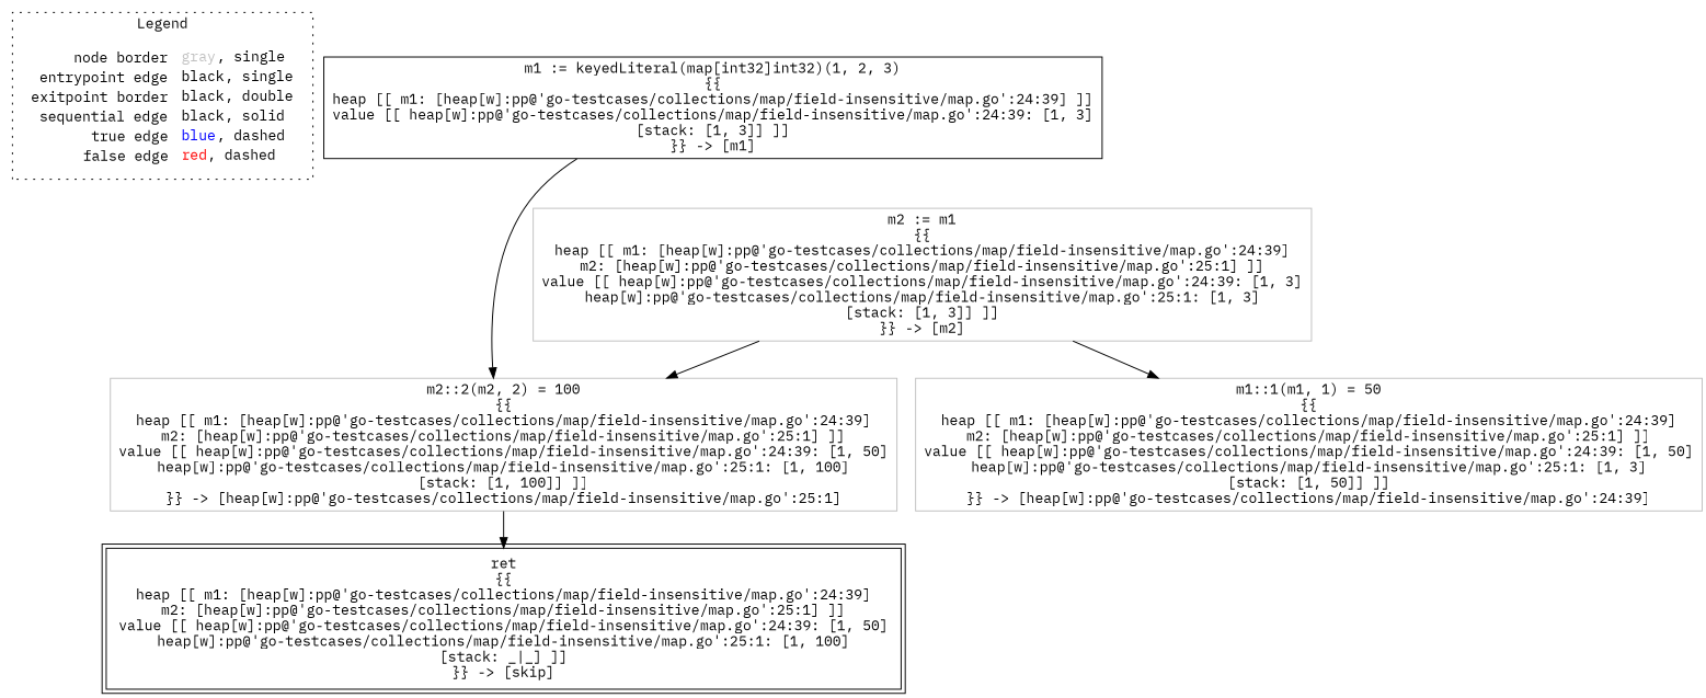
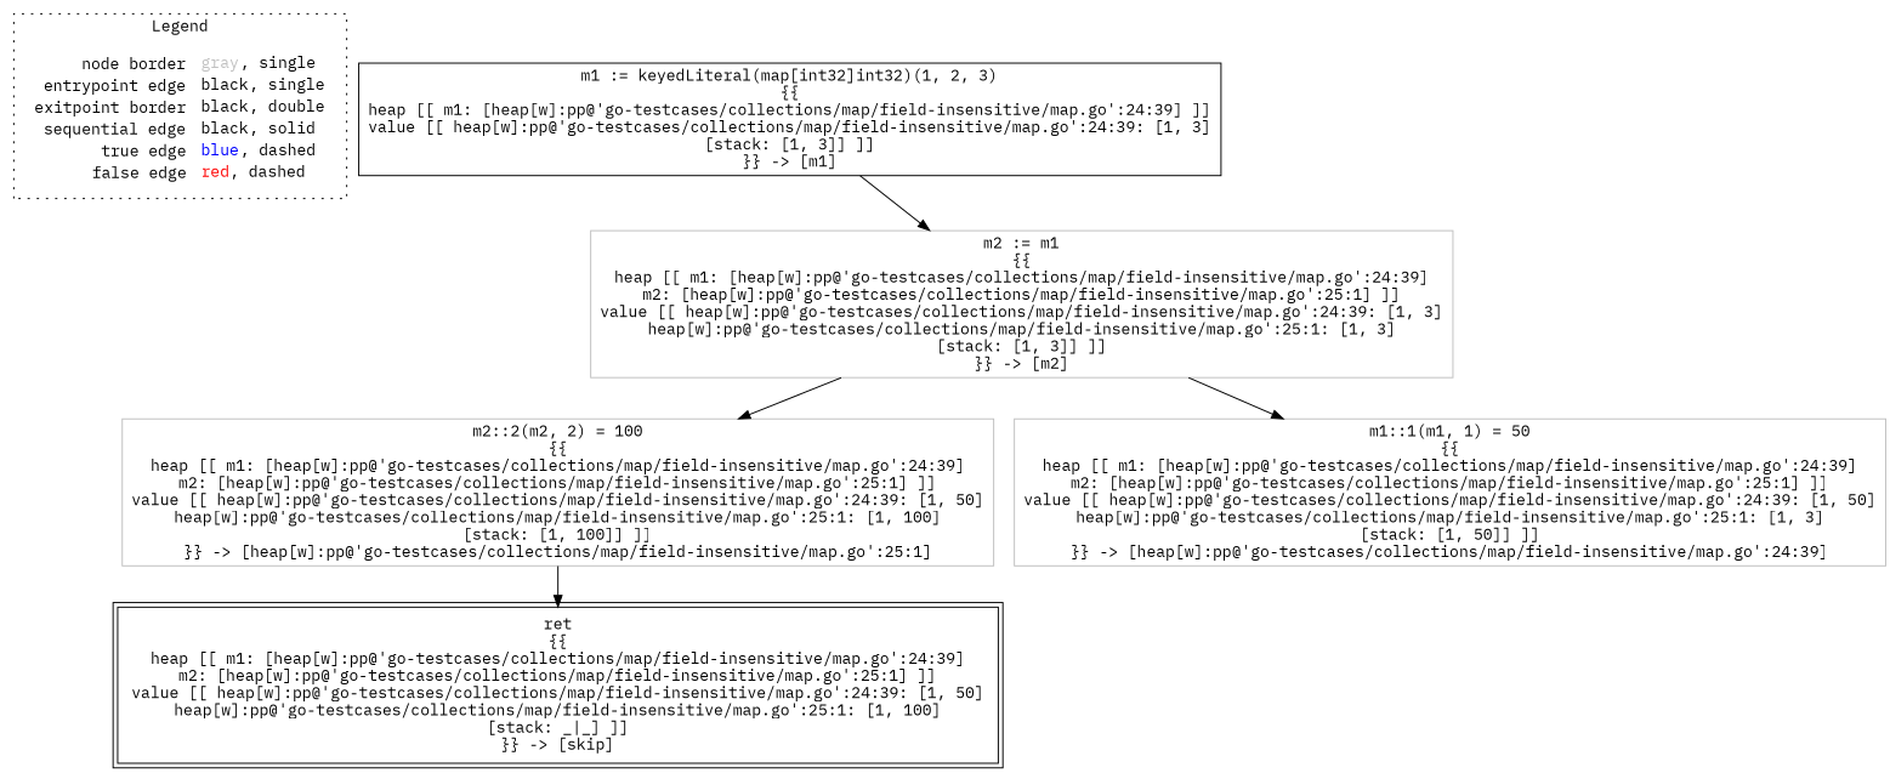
  digraph {
    fontname="IBM Plex Mono"
    node [fontname="IBM Plex Mono" shape=rect color=gray]
    edge [color=black fontname="IBM Plex Mono"]
    n1 [label=<<table border="0" cellpadding="2" cellspacing="0" cellborder="0"><tr><td align="right">node border&nbsp;</td><td align="left"><font color="gray">gray</font>, single</td></tr><tr><td align="right">entrypoint edge&nbsp;</td><td align="left"><font color="black">black</font>, single</td></tr><tr><td align="right">exitpoint border&nbsp;</td><td align="left"><font color="black">black</font>, double</td></tr><tr><td align="right">sequential edge&nbsp;</td><td align="left"><font color="black">black</font>, solid</td></tr><tr><td align="right">true edge&nbsp;</td><td align="left"><font color="blue">blue</font>, dashed</td></tr><tr><td align="right">false edge&nbsp;</td><td align="left"><font color="red">red</font>, dashed</td></tr></table>> shape=plaintext color=""]
    n2 [color=black label=<m1 := keyedLiteral(map[int32]int32)(1, 2, 3)<BR/>{{<BR/>heap [[ m1: [heap[w]:pp@'go-testcases/collections/map/field-insensitive/map.go':24:39] ]]<BR/>value [[ heap[w]:pp@'go-testcases/collections/map/field-insensitive/map.go':24:39: [1, 3]<BR/>[stack: [1, 3]] ]]<BR/>}} -&gt; [m1]>]
    n3 [label=<m2 := m1<BR/>{{<BR/>heap [[ m1: [heap[w]:pp@'go-testcases/collections/map/field-insensitive/map.go':24:39]<BR/>m2: [heap[w]:pp@'go-testcases/collections/map/field-insensitive/map.go':25:1] ]]<BR/>value [[ heap[w]:pp@'go-testcases/collections/map/field-insensitive/map.go':24:39: [1, 3]<BR/>heap[w]:pp@'go-testcases/collections/map/field-insensitive/map.go':25:1: [1, 3]<BR/>[stack: [1, 3]] ]]<BR/>}} -&gt; [m2]>]
    n4 [label=<m2::2(m2, 2) = 100<BR/>{{<BR/>heap [[ m1: [heap[w]:pp@'go-testcases/collections/map/field-insensitive/map.go':24:39]<BR/>m2: [heap[w]:pp@'go-testcases/collections/map/field-insensitive/map.go':25:1] ]]<BR/>value [[ heap[w]:pp@'go-testcases/collections/map/field-insensitive/map.go':24:39: [1, 50]<BR/>heap[w]:pp@'go-testcases/collections/map/field-insensitive/map.go':25:1: [1, 100]<BR/>[stack: [1, 100]] ]]<BR/>}} -&gt; [heap[w]:pp@'go-testcases/collections/map/field-insensitive/map.go':25:1]>]
    n5 [label=<m1::1(m1, 1) = 50<BR/>{{<BR/>heap [[ m1: [heap[w]:pp@'go-testcases/collections/map/field-insensitive/map.go':24:39]<BR/>m2: [heap[w]:pp@'go-testcases/collections/map/field-insensitive/map.go':25:1] ]]<BR/>value [[ heap[w]:pp@'go-testcases/collections/map/field-insensitive/map.go':24:39: [1, 50]<BR/>heap[w]:pp@'go-testcases/collections/map/field-insensitive/map.go':25:1: [1, 3]<BR/>[stack: [1, 50]] ]]<BR/>}} -&gt; [heap[w]:pp@'go-testcases/collections/map/field-insensitive/map.go':24:39]>]
    n6 [color=black label=<ret<BR/>{{<BR/>heap [[ m1: [heap[w]:pp@'go-testcases/collections/map/field-insensitive/map.go':24:39]<BR/>m2: [heap[w]:pp@'go-testcases/collections/map/field-insensitive/map.go':25:1] ]]<BR/>value [[ heap[w]:pp@'go-testcases/collections/map/field-insensitive/map.go':24:39: [1, 50]<BR/>heap[w]:pp@'go-testcases/collections/map/field-insensitive/map.go':25:1: [1, 100]<BR/>[stack: _|_] ]]<BR/>}} -&gt; [skip]> peripheries=2]
    subgraph cluster_1 {
      label=Legend
      style=dotted
      n1
    }
-   n2 -> n4
+   n2 -> n3
    n3 -> n4
    n3 -> n5
    n4 -> n6
  }
